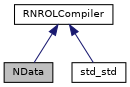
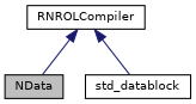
  digraph {
    node [color=black fillcolor=white fontname=Helvetica fontsize=10 shape=record style=filled]
    edge [color=midnightblue dir=back fontname=Helvetica fontsize=10 labelfontname=Helvetica labelfontsize=10 style=solid]
    n1 [fillcolor=grey75 fontcolor=black height=0.2 label=NData width=0.4]
-   n2 [height=0.2 label=std_std width=0.4]
+   n2 [height=0.2 label=std_datablock width=0.4]
    n3 [height=0.2 label=RNROLCompiler width=0.4]
    n3 -> n1
    n3 -> n2
  }
